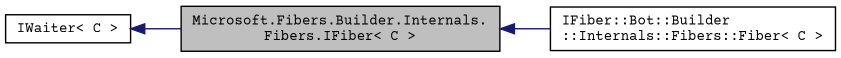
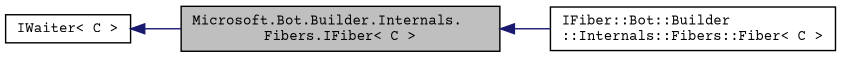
  digraph {
    fontname="Courier Prime"
    rankdir=LR
    node [color=black fillcolor=white fontname="Courier Prime" fontsize=10 shape=record style=filled]
    edge [color=midnightblue dir=back fontname="Courier Prime" fontsize=10 labelfontname=Helvetica labelfontsize=10 style=solid]
-   n1 [fillcolor=grey75 fontcolor=black height=0.2 label="Microsoft.Fibers.Builder.Internals.\lFibers.IFiber\< C \>" width=0.4]
+   n1 [fillcolor=grey75 fontcolor=black height=0.2 label="Microsoft.Bot.Builder.Internals.\lFibers.IFiber\< C \>" width=0.4]
    n2 [height=0.2 label="IFiber::Bot::Builder\l::Internals::Fibers::Fiber\< C \>" width=0.4]
    n3 [height=0.2 label="IWaiter\< C \>" width=0.4]
    n1 -> n2
    n3 -> n1
  }
